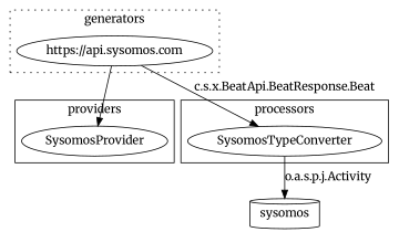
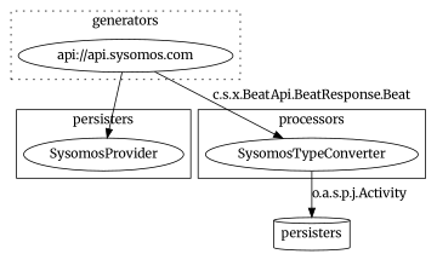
  digraph {
    compound=true
    fontname=Merriweather
    rankdir=TB
    splines=true
    node [fontname=Merriweather]
    edge [fontname=Merriweather]
    n1 [label=SysomosProvider]
-   n2 [label="https://api.sysomos.com"]
+   n2 [label="api://api.sysomos.com"]
    n3 [label=SysomosTypeConverter]
-   n4 [label=sysomos shape=cylinder]
+   n4 [label=persisters shape=cylinder]
    subgraph cluster_1 {
-     label=providers
+     label=persisters
      n1
    }
    subgraph cluster_2 {
      label=generators
      style=dotted
      n2
    }
    subgraph cluster_3 {
      label=processors
      n3
    }
    n2 -> n1
    n2 -> n3 [label="c.s.x.BeatApi.BeatResponse.Beat"]
    n3 -> n4 [label="o.a.s.p.j.Activity"]
  }
